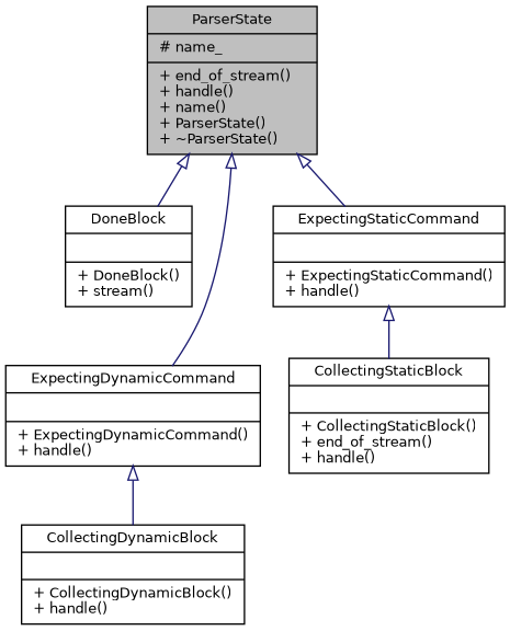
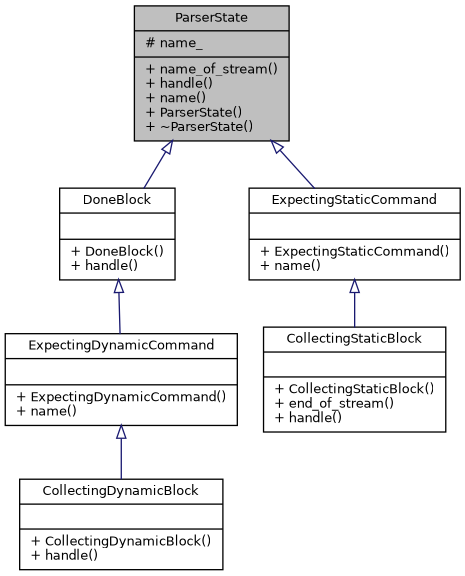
  digraph {
    node [color=black fillcolor=white fontname=Helvetica fontsize=10 shape=record style=filled]
    edge [arrowtail=onormal color=midnightblue dir=back fontname=Helvetica fontsize=10 labelfontname=Helvetica labelfontsize=10 style=solid]
-   n1 [fillcolor=grey75 fontcolor=black height=0.2 label="{ParserState\n|# name_\l|+ end_of_stream()\l+ handle()\l+ name()\l+ ParserState()\l+ ~ParserState()\l}" width=0.4]
-   n2 [height=0.2 label="{DoneBlock\n||+ DoneBlock()\l+ stream()\l}" width=0.4]
-   n3 [height=0.2 label="{ExpectingDynamicCommand\n||+ ExpectingDynamicCommand()\l+ handle()\l}" width=0.4]
-   n4 [height=0.2 label="{ExpectingStaticCommand\n||+ ExpectingStaticCommand()\l+ handle()\l}" width=0.4]
+   n1 [fillcolor=grey75 fontcolor=black height=0.2 label="{ParserState\n|# name_\l|+ name_of_stream()\l+ handle()\l+ name()\l+ ParserState()\l+ ~ParserState()\l}" width=0.4]
+   n2 [height=0.2 label="{DoneBlock\n||+ DoneBlock()\l+ handle()\l}" width=0.4]
+   n3 [height=0.2 label="{ExpectingDynamicCommand\n||+ ExpectingDynamicCommand()\l+ name()\l}" width=0.4]
+   n4 [height=0.2 label="{ExpectingStaticCommand\n||+ ExpectingStaticCommand()\l+ name()\l}" width=0.4]
    n5 [height=0.2 label="{CollectingDynamicBlock\n||+ CollectingDynamicBlock()\l+ handle()\l}" width=0.4]
    n6 [height=0.2 label="{CollectingStaticBlock\n||+ CollectingStaticBlock()\l+ end_of_stream()\l+ handle()\l}" width=0.4]
    n1 -> n2
-   n1 -> n3
+   n2 -> n3
    n1 -> n4
    n3 -> n5
    n4 -> n6
  }
